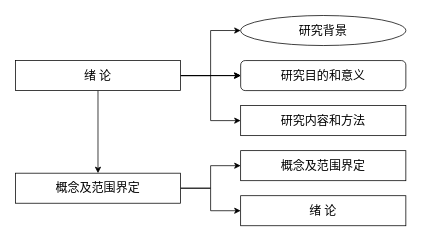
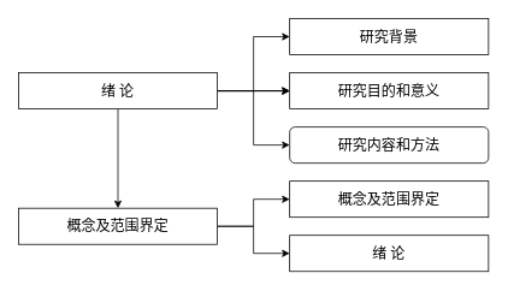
  <mxCell id="0" />
  <mxCell id="1" parent="0" />
  <mxCell id="2" value="" style="edgeStyle=orthogonalEdgeStyle;rounded=0;orthogonalLoop=1;jettySize=auto;html=1;" edge="1" parent="1" source="8" target="9"><mxGeometry relative="1" as="geometry" /></mxCell>
  <mxCell id="3" value="" style="edgeStyle=orthogonalEdgeStyle;rounded=0;orthogonalLoop=1;jettySize=auto;html=1;" edge="1" parent="1" source="8" target="9"><mxGeometry relative="1" as="geometry" /></mxCell>
  <mxCell id="4" value="" style="edgeStyle=orthogonalEdgeStyle;rounded=0;orthogonalLoop=1;jettySize=auto;html=1;" edge="1" parent="1" source="8" target="9"><mxGeometry relative="1" as="geometry" /></mxCell>
  <mxCell id="5" style="edgeStyle=orthogonalEdgeStyle;rounded=0;orthogonalLoop=1;jettySize=auto;html=1;exitX=1;exitY=0.5;exitDx=0;exitDy=0;entryX=0;entryY=0.5;entryDx=0;entryDy=0;" edge="1" parent="1" source="8" target="10"><mxGeometry relative="1" as="geometry"><mxPoint x="270" y="30" as="targetPoint" /></mxGeometry></mxCell>
  <mxCell id="6" style="edgeStyle=orthogonalEdgeStyle;rounded=0;orthogonalLoop=1;jettySize=auto;html=1;exitX=1;exitY=0.5;exitDx=0;exitDy=0;entryX=0;entryY=0.5;entryDx=0;entryDy=0;" edge="1" parent="1" source="8" target="11"><mxGeometry relative="1" as="geometry" /></mxCell>
  <mxCell id="7" value="" style="edgeStyle=orthogonalEdgeStyle;rounded=0;orthogonalLoop=1;jettySize=auto;html=1;" edge="1" parent="1" source="8" target="14"><mxGeometry relative="1" as="geometry" /></mxCell>
  <mxCell id="8" value="&lt;font&gt;绪 论&lt;/font&gt;" style="rounded=0;whiteSpace=wrap;html=1;fontSize=16;fontFamily=宋体-简;align=center;" parent="1" vertex="1"><mxGeometry x="20" y="80" width="220" height="40" as="geometry" /></mxCell>
- <mxCell id="9" value="&lt;font&gt;研究目的和意义&lt;/font&gt;" style="whiteSpace=wrap;html=1;fontSize=16;fontFamily=宋体-简;align=center;rounded=1;" vertex="1" parent="1"><mxGeometry x="320" y="80" width="220" height="40" as="geometry" /></mxCell>
- <mxCell id="10" value="研究背景" style="ellipse;whiteSpace=wrap;html=1;fontSize=16;fontFamily=宋体-简;align=center;" vertex="1" parent="1"><mxGeometry x="320" y="20" width="220" height="40" as="geometry" /></mxCell>
- <mxCell id="11" value="&lt;font&gt;研究内容和方法&lt;/font&gt;" style="rounded=0;whiteSpace=wrap;html=1;fontSize=16;fontFamily=宋体-简;align=center;" vertex="1" parent="1"><mxGeometry x="320" y="140" width="220" height="40" as="geometry" /></mxCell>
+ <mxCell id="9" value="&lt;font&gt;研究目的和意义&lt;/font&gt;" style="rounded=0;whiteSpace=wrap;html=1;fontSize=16;fontFamily=宋体-简;align=center;" vertex="1" parent="1"><mxGeometry x="320" y="80" width="220" height="40" as="geometry" /></mxCell>
+ <mxCell id="10" value="研究背景" style="rounded=0;whiteSpace=wrap;html=1;fontSize=16;fontFamily=宋体-简;align=center;" vertex="1" parent="1"><mxGeometry x="320" y="20" width="220" height="40" as="geometry" /></mxCell>
+ <mxCell id="11" value="&lt;font&gt;研究内容和方法&lt;/font&gt;" style="whiteSpace=wrap;html=1;fontSize=16;fontFamily=宋体-简;align=center;rounded=1;" vertex="1" parent="1"><mxGeometry x="320" y="140" width="220" height="40" as="geometry" /></mxCell>
  <mxCell id="12" value="" style="edgeStyle=orthogonalEdgeStyle;rounded=0;orthogonalLoop=1;jettySize=auto;html=1;" edge="1" parent="1" source="14" target="15"><mxGeometry relative="1" as="geometry" /></mxCell>
  <mxCell id="13" style="edgeStyle=orthogonalEdgeStyle;rounded=0;orthogonalLoop=1;jettySize=auto;html=1;entryX=0;entryY=0.5;entryDx=0;entryDy=0;" edge="1" parent="1" source="14" target="16"><mxGeometry relative="1" as="geometry" /></mxCell>
  <mxCell id="14" value="概念及范围界定" style="rounded=0;whiteSpace=wrap;html=1;fontSize=16;fontFamily=宋体-简;align=center;" vertex="1" parent="1"><mxGeometry x="20" y="230" width="220" height="40" as="geometry" /></mxCell>
  <mxCell id="15" value="概念及范围界定" style="rounded=0;whiteSpace=wrap;html=1;fontSize=16;fontFamily=宋体-简;align=center;" vertex="1" parent="1"><mxGeometry x="320" y="200" width="220" height="40" as="geometry" /></mxCell>
  <mxCell id="16" value="&lt;font&gt;绪 论&lt;/font&gt;" style="rounded=0;whiteSpace=wrap;html=1;fontSize=16;fontFamily=宋体-简;align=center;" vertex="1" parent="1"><mxGeometry x="320" y="260" width="220" height="40" as="geometry" /></mxCell>
